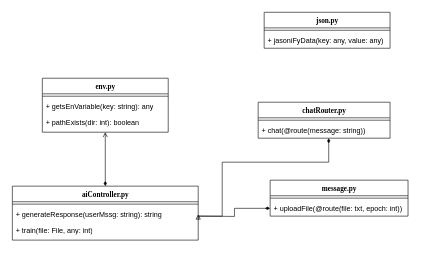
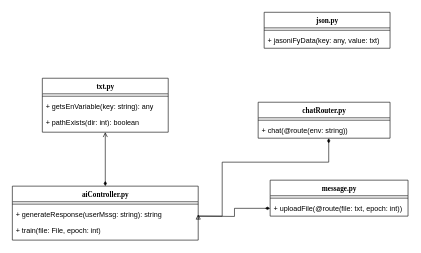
  <mxCell id="0" />
  <mxCell id="1" parent="0" />
  <mxCell id="2" value="json.py" style="swimlane;html=1;fontStyle=1;align=center;verticalAlign=top;childLayout=stackLayout;horizontal=1;startSize=26;horizontalStack=0;resizeParent=1;resizeLast=0;collapsible=1;marginBottom=0;swimlaneFillColor=#ffffff;rounded=0;shadow=0;comic=0;labelBackgroundColor=none;strokeWidth=1;fillColor=none;fontFamily=Verdana;fontSize=12" parent="1" vertex="1"><mxGeometry x="440" y="20" width="210" height="60" as="geometry" /></mxCell>
  <mxCell id="3" value="" style="line;html=1;strokeWidth=1;fillColor=none;align=left;verticalAlign=middle;spacingTop=-1;spacingLeft=3;spacingRight=3;rotatable=0;labelPosition=right;points=[];portConstraint=eastwest;" parent="2" vertex="1"><mxGeometry y="26" width="210" height="8" as="geometry" /></mxCell>
- <mxCell id="4" value="+ jasoniFyData(key: any, value: any)" style="text;html=1;strokeColor=none;fillColor=none;align=left;verticalAlign=top;spacingLeft=4;spacingRight=4;whiteSpace=wrap;overflow=hidden;rotatable=0;points=[[0,0.5],[1,0.5]];portConstraint=eastwest;" parent="2" vertex="1"><mxGeometry y="34" width="210" height="26" as="geometry" /></mxCell>
- <mxCell id="5" value="env.py" style="swimlane;html=1;fontStyle=1;align=center;verticalAlign=top;childLayout=stackLayout;horizontal=1;startSize=26;horizontalStack=0;resizeParent=1;resizeLast=0;collapsible=1;marginBottom=0;swimlaneFillColor=#ffffff;rounded=0;shadow=0;comic=0;labelBackgroundColor=none;strokeWidth=1;fillColor=none;fontFamily=Verdana;fontSize=12" vertex="1" parent="1"><mxGeometry x="70" y="130" width="210" height="90" as="geometry" /></mxCell>
+ <mxCell id="4" value="+ jasoniFyData(key: any, value: txt)" style="text;html=1;strokeColor=none;fillColor=none;align=left;verticalAlign=top;spacingLeft=4;spacingRight=4;whiteSpace=wrap;overflow=hidden;rotatable=0;points=[[0,0.5],[1,0.5]];portConstraint=eastwest;" parent="2" vertex="1"><mxGeometry y="34" width="210" height="26" as="geometry" /></mxCell>
+ <mxCell id="5" value="txt.py" style="swimlane;html=1;fontStyle=1;align=center;verticalAlign=top;childLayout=stackLayout;horizontal=1;startSize=26;horizontalStack=0;resizeParent=1;resizeLast=0;collapsible=1;marginBottom=0;swimlaneFillColor=#ffffff;rounded=0;shadow=0;comic=0;labelBackgroundColor=none;strokeWidth=1;fillColor=none;fontFamily=Verdana;fontSize=12" vertex="1" parent="1"><mxGeometry x="70" y="130" width="210" height="90" as="geometry" /></mxCell>
  <mxCell id="6" value="" style="line;html=1;strokeWidth=1;fillColor=none;align=left;verticalAlign=middle;spacingTop=-1;spacingLeft=3;spacingRight=3;rotatable=0;labelPosition=right;points=[];portConstraint=eastwest;" vertex="1" parent="5"><mxGeometry y="26" width="210" height="8" as="geometry" /></mxCell>
  <mxCell id="7" value="+ getsEnVariable(key: string): any" style="text;html=1;strokeColor=none;fillColor=none;align=left;verticalAlign=top;spacingLeft=4;spacingRight=4;whiteSpace=wrap;overflow=hidden;rotatable=0;points=[[0,0.5],[1,0.5]];portConstraint=eastwest;" vertex="1" parent="5"><mxGeometry y="34" width="210" height="26" as="geometry" /></mxCell>
  <mxCell id="8" value="+ pathExists(dir: int): boolean" style="text;html=1;strokeColor=none;fillColor=none;align=left;verticalAlign=top;spacingLeft=4;spacingRight=4;whiteSpace=wrap;overflow=hidden;rotatable=0;points=[[0,0.5],[1,0.5]];portConstraint=eastwest;" vertex="1" parent="5"><mxGeometry y="60" width="210" height="26" as="geometry" /></mxCell>
  <mxCell id="9" value="message.py" style="swimlane;html=1;fontStyle=1;align=center;verticalAlign=top;childLayout=stackLayout;horizontal=1;startSize=26;horizontalStack=0;resizeParent=1;resizeLast=0;collapsible=1;marginBottom=0;swimlaneFillColor=#ffffff;rounded=0;shadow=0;comic=0;labelBackgroundColor=none;strokeWidth=1;fillColor=none;fontFamily=Verdana;fontSize=12" vertex="1" parent="1"><mxGeometry x="450" y="300" width="230" height="60" as="geometry" /></mxCell>
  <mxCell id="10" value="" style="line;html=1;strokeWidth=1;fillColor=none;align=left;verticalAlign=middle;spacingTop=-1;spacingLeft=3;spacingRight=3;rotatable=0;labelPosition=right;points=[];portConstraint=eastwest;" vertex="1" parent="9"><mxGeometry y="26" width="230" height="8" as="geometry" /></mxCell>
  <mxCell id="11" style="edgeStyle=orthogonalEdgeStyle;rounded=0;orthogonalLoop=1;jettySize=auto;html=1;startArrow=diamondThin;startFill=1;endArrow=none;endFill=0;" edge="1" parent="9" source="12"><mxGeometry relative="1" as="geometry"><mxPoint x="-120" y="60" as="targetPoint" /></mxGeometry></mxCell>
  <mxCell id="12" value="+ uploadFile(@route(file: txt, epoch: int))" style="text;html=1;strokeColor=none;fillColor=none;align=left;verticalAlign=top;spacingLeft=4;spacingRight=4;whiteSpace=wrap;overflow=hidden;rotatable=0;points=[[0,0.5],[1,0.5]];portConstraint=eastwest;" vertex="1" parent="9"><mxGeometry y="34" width="230" height="26" as="geometry" /></mxCell>
  <mxCell id="13" value="chatRouter.py" style="swimlane;html=1;fontStyle=1;align=center;verticalAlign=top;childLayout=stackLayout;horizontal=1;startSize=26;horizontalStack=0;resizeParent=1;resizeLast=0;collapsible=1;marginBottom=0;swimlaneFillColor=#ffffff;rounded=0;shadow=0;comic=0;labelBackgroundColor=none;strokeWidth=1;fillColor=none;fontFamily=Verdana;fontSize=12" vertex="1" parent="1"><mxGeometry x="430" y="170" width="220" height="60" as="geometry" /></mxCell>
  <mxCell id="14" value="" style="line;html=1;strokeWidth=1;fillColor=none;align=left;verticalAlign=middle;spacingTop=-1;spacingLeft=3;spacingRight=3;rotatable=0;labelPosition=right;points=[];portConstraint=eastwest;" vertex="1" parent="13"><mxGeometry y="26" width="220" height="8" as="geometry" /></mxCell>
- <mxCell id="15" value="+ chat(@route(message: string))" style="text;html=1;strokeColor=none;fillColor=none;align=left;verticalAlign=top;spacingLeft=4;spacingRight=4;whiteSpace=wrap;overflow=hidden;rotatable=0;points=[[0,0.5],[1,0.5]];portConstraint=eastwest;" vertex="1" parent="13"><mxGeometry y="34" width="220" height="26" as="geometry" /></mxCell>
+ <mxCell id="15" value="+ chat(@route(env: string))" style="text;html=1;strokeColor=none;fillColor=none;align=left;verticalAlign=top;spacingLeft=4;spacingRight=4;whiteSpace=wrap;overflow=hidden;rotatable=0;points=[[0,0.5],[1,0.5]];portConstraint=eastwest;" vertex="1" parent="13"><mxGeometry y="34" width="220" height="26" as="geometry" /></mxCell>
  <mxCell id="16" style="edgeStyle=orthogonalEdgeStyle;rounded=0;orthogonalLoop=1;jettySize=auto;html=1;entryX=0.5;entryY=1;entryDx=0;entryDy=0;startArrow=diamondThin;startFill=1;endArrow=open;endFill=0;" edge="1" parent="1" source="17" target="5"><mxGeometry relative="1" as="geometry" /></mxCell>
  <mxCell id="17" value="aiController.py" style="swimlane;html=1;fontStyle=1;align=center;verticalAlign=top;childLayout=stackLayout;horizontal=1;startSize=26;horizontalStack=0;resizeParent=1;resizeLast=0;collapsible=1;marginBottom=0;swimlaneFillColor=#ffffff;rounded=0;shadow=0;comic=0;labelBackgroundColor=none;strokeWidth=1;fillColor=none;fontFamily=Verdana;fontSize=12" vertex="1" parent="1"><mxGeometry x="20" y="310" width="310" height="90" as="geometry" /></mxCell>
  <mxCell id="18" value="" style="line;html=1;strokeWidth=1;fillColor=none;align=left;verticalAlign=middle;spacingTop=-1;spacingLeft=3;spacingRight=3;rotatable=0;labelPosition=right;points=[];portConstraint=eastwest;" vertex="1" parent="17"><mxGeometry y="26" width="310" height="8" as="geometry" /></mxCell>
  <mxCell id="19" value="+ generateResponse(userMssg: string): string" style="text;html=1;strokeColor=none;fillColor=none;align=left;verticalAlign=top;spacingLeft=4;spacingRight=4;whiteSpace=wrap;overflow=hidden;rotatable=0;points=[[0,0.5],[1,0.5]];portConstraint=eastwest;" vertex="1" parent="17"><mxGeometry y="34" width="310" height="26" as="geometry" /></mxCell>
- <mxCell id="20" value="+ train(file: File, any: int)" style="text;html=1;strokeColor=none;fillColor=none;align=left;verticalAlign=top;spacingLeft=4;spacingRight=4;whiteSpace=wrap;overflow=hidden;rotatable=0;points=[[0,0.5],[1,0.5]];portConstraint=eastwest;" vertex="1" parent="17"><mxGeometry y="60" width="310" height="26" as="geometry" /></mxCell>
+ <mxCell id="20" value="+ train(file: File, epoch: int)" style="text;html=1;strokeColor=none;fillColor=none;align=left;verticalAlign=top;spacingLeft=4;spacingRight=4;whiteSpace=wrap;overflow=hidden;rotatable=0;points=[[0,0.5],[1,0.5]];portConstraint=eastwest;" vertex="1" parent="17"><mxGeometry y="60" width="310" height="26" as="geometry" /></mxCell>
  <mxCell id="21" style="edgeStyle=orthogonalEdgeStyle;rounded=0;orthogonalLoop=1;jettySize=auto;html=1;endArrow=block;endFill=0;startArrow=diamondThin;startFill=1;exitX=0.535;exitY=1;exitDx=0;exitDy=0;exitPerimeter=0;entryX=1;entryY=0.5;entryDx=0;entryDy=0;" edge="1" parent="1" source="15" target="19"><mxGeometry relative="1" as="geometry"><mxPoint x="550" y="240" as="sourcePoint" /><mxPoint x="360" y="350" as="targetPoint" /><Array as="points"><mxPoint x="548" y="270" /><mxPoint x="370" y="270" /><mxPoint x="370" y="360" /><mxPoint x="330" y="360" /></Array></mxGeometry></mxCell>
